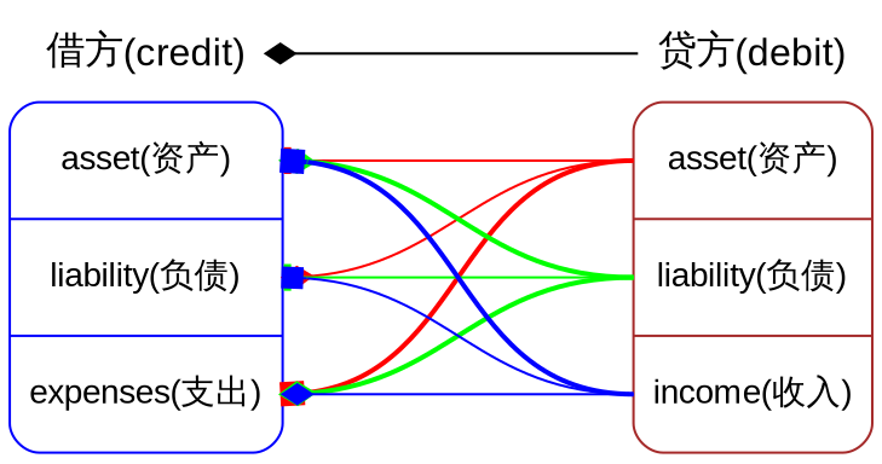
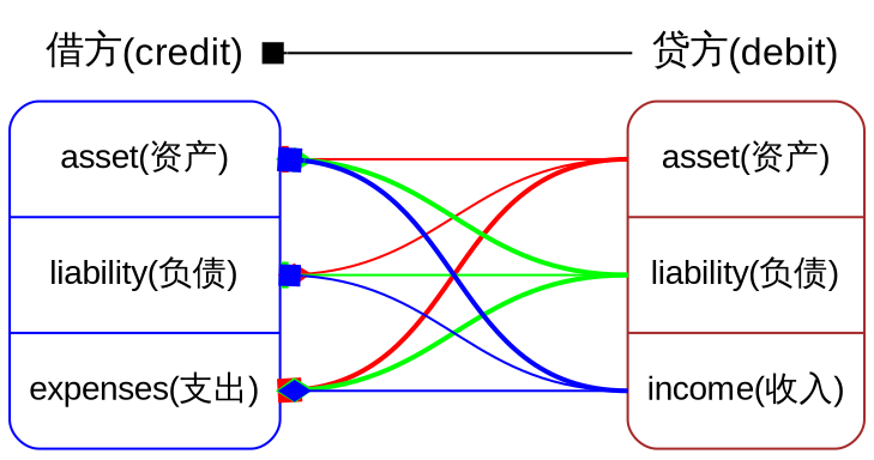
  digraph {
    nodesep=.01
    rankdir=RL
    ranksep=2
    fontname="Liberation Sans"
    node [shape=Mrecord color=blue fontname="Liberation Sans"]
    edge [color=red headport=f0 tailport=f0 style=solid arrowhead=diamond fontname="Liberation Sans"]
    n1 [height=2 label="<f0> asset(资产) | <f1> liability(负债) | <f2> expenses(支出)"]
    n2 [height=2 label="<f0> asset(资产) | <f1> liability(负债) | <f2> income(收入)" color=brown]
    n3 [fontsize=16 label="贷方(debit)" shape=plaintext]
    n4 [fontsize=16 label="借方(credit)" shape=plaintext color=black]
    subgraph sub_1 {
      n1
      n2
    }
    subgraph sub_2 {
      n3
      n4
    }
    n2 -> n1 [arrowhead=tee]
    n2 -> n1 [headport=f1]
    n2 -> n1 [headport=f2 style=bold arrowhead=box]
    n2 -> n1 [color=green tailport=f1 style=bold]
    n2 -> n1 [color=green headport=f1 tailport=f1 arrowhead=tee]
    n2 -> n1 [color=green headport=f2 tailport=f1 style=bold]
    n2 -> n1 [color=blue tailport=f2 style=bold arrowhead=box]
    n2 -> n1 [color=blue headport=f1 tailport=f2 arrowhead=box]
    n2 -> n1 [color=blue headport=f2 tailport=f2]
-   n3 -> n4 [color="" headport="" tailport=""]
+   n3 -> n4 [arrowhead=box color="" headport="" tailport=""]
  }
